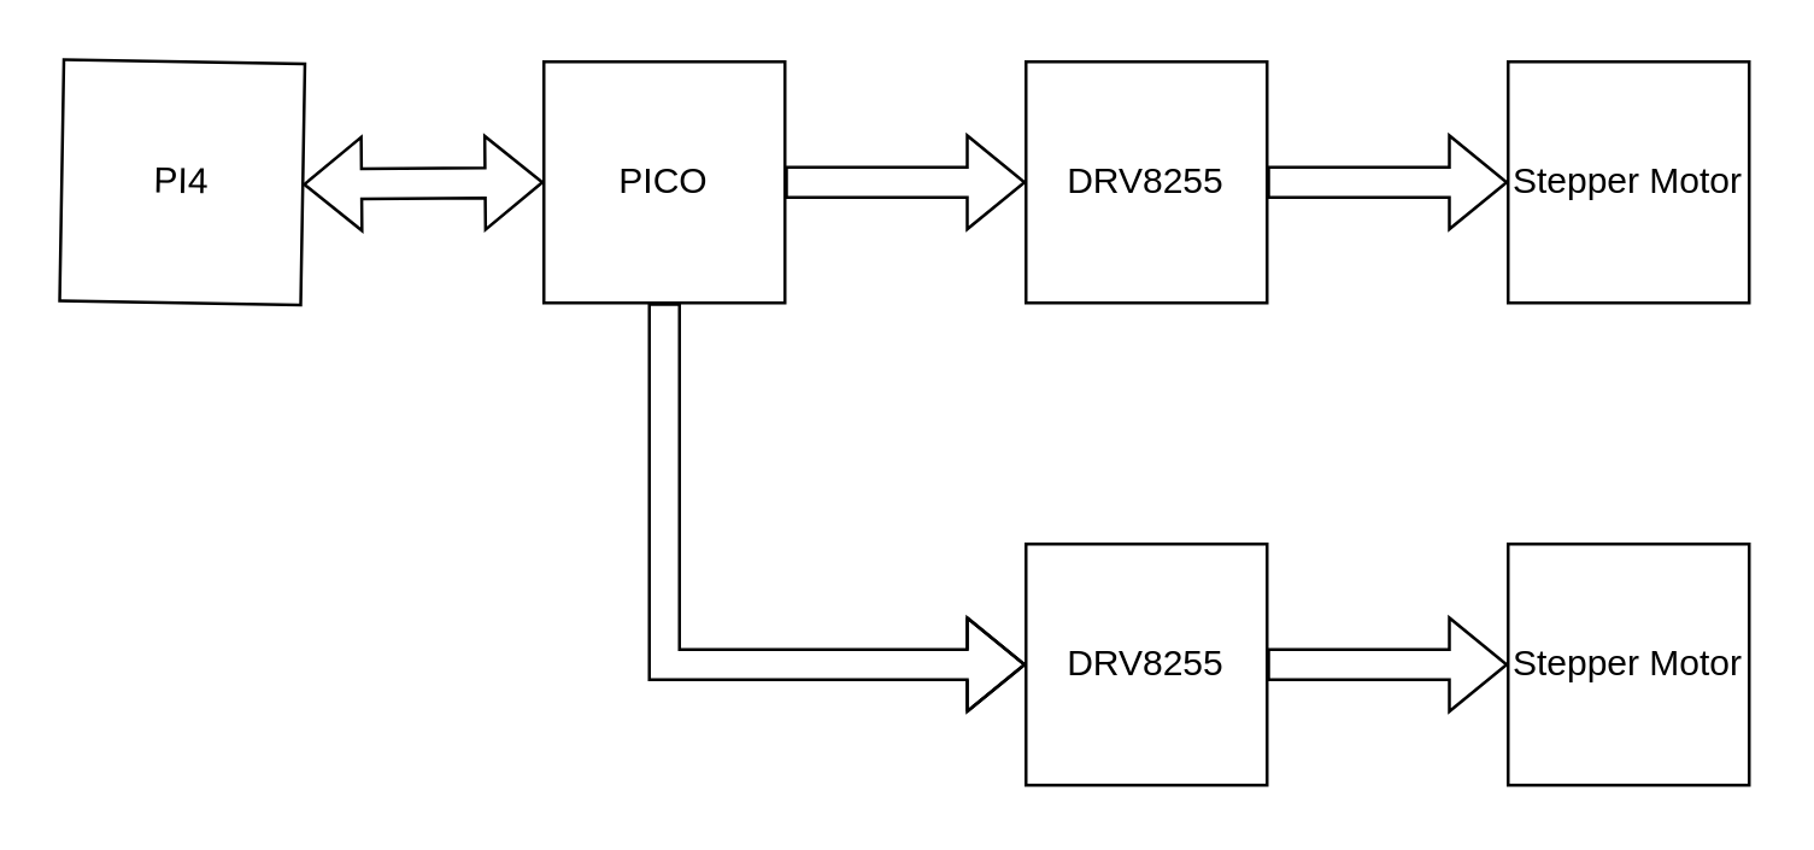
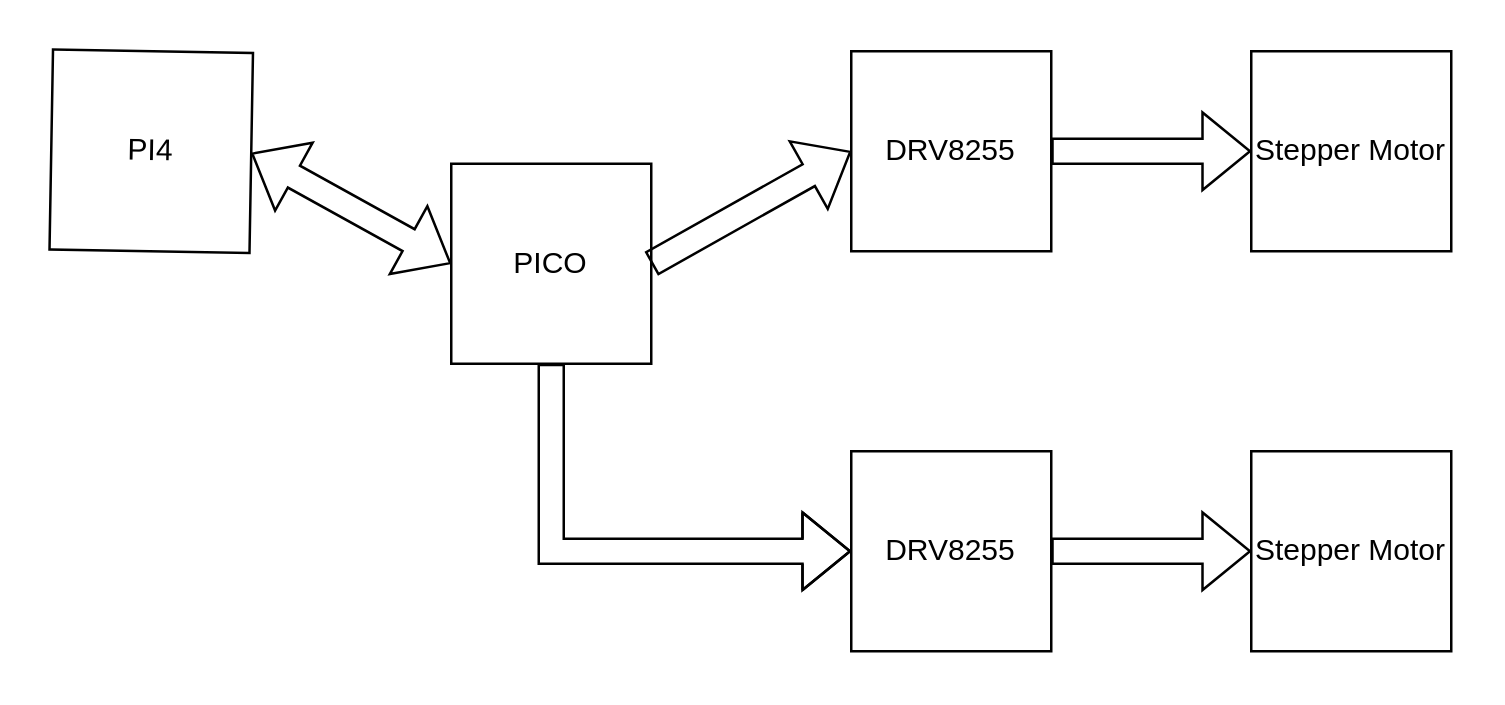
  <mxCell id="0" />
  <mxCell id="1" parent="0" />
  <mxCell id="2" value="PI4" style="whiteSpace=wrap;html=1;aspect=fixed;rotation=1;" vertex="1" parent="1"><mxGeometry x="20" y="20" width="80" height="80" as="geometry" /></mxCell>
- <mxCell id="3" value="PICO" style="whiteSpace=wrap;html=1;aspect=fixed;" vertex="1" parent="1"><mxGeometry x="180" y="20" width="80" height="80" as="geometry" /></mxCell>
+ <mxCell id="3" value="PICO" style="whiteSpace=wrap;html=1;aspect=fixed;" vertex="1" parent="1"><mxGeometry x="180" y="65" width="80" height="80" as="geometry" /></mxCell>
  <mxCell id="4" value="DRV8255" style="whiteSpace=wrap;html=1;aspect=fixed;" vertex="1" parent="1"><mxGeometry x="340" y="180" width="80" height="80" as="geometry" /></mxCell>
  <mxCell id="5" value="Stepper Motor" style="whiteSpace=wrap;html=1;aspect=fixed;" vertex="1" parent="1"><mxGeometry x="500" y="20" width="80" height="80" as="geometry" /></mxCell>
  <mxCell id="6" value="DRV8255" style="whiteSpace=wrap;html=1;aspect=fixed;" vertex="1" parent="1"><mxGeometry x="340" y="20" width="80" height="80" as="geometry" /></mxCell>
  <mxCell id="7" value="Stepper Motor" style="whiteSpace=wrap;html=1;aspect=fixed;" vertex="1" parent="1"><mxGeometry x="500" y="180" width="80" height="80" as="geometry" /></mxCell>
  <mxCell id="8" value="" style="shape=flexArrow;endArrow=classic;startArrow=classic;html=1;rounded=0;exitX=1;exitY=0.5;exitDx=0;exitDy=0;entryX=0;entryY=0.5;entryDx=0;entryDy=0;" edge="1" parent="1" source="2" target="3"><mxGeometry width="100" height="100" relative="1" as="geometry"><mxPoint x="310" y="410" as="sourcePoint" /><mxPoint x="410" y="310" as="targetPoint" /></mxGeometry></mxCell>
  <mxCell id="9" value="" style="shape=flexArrow;endArrow=classic;html=1;rounded=0;entryX=0;entryY=0.5;entryDx=0;entryDy=0;exitX=1;exitY=0.5;exitDx=0;exitDy=0;" edge="1" parent="1" source="3" target="6"><mxGeometry width="50" height="50" relative="1" as="geometry"><mxPoint x="340" y="380" as="sourcePoint" /><mxPoint x="390" y="330" as="targetPoint" /></mxGeometry></mxCell>
  <mxCell id="10" value="" style="shape=flexArrow;endArrow=classic;html=1;rounded=0;" edge="1" parent="1" source="3" target="4"><mxGeometry width="50" height="50" relative="1" as="geometry"><mxPoint x="340" y="380" as="sourcePoint" /><mxPoint x="390" y="330" as="targetPoint" /><Array as="points"><mxPoint x="220" y="220" /></Array></mxGeometry></mxCell>
  <mxCell id="11" value="" style="shape=flexArrow;endArrow=classic;html=1;rounded=0;exitX=1;exitY=0.5;exitDx=0;exitDy=0;" edge="1" parent="1" source="6" target="5"><mxGeometry width="50" height="50" relative="1" as="geometry"><mxPoint x="340" y="380" as="sourcePoint" /><mxPoint x="390" y="330" as="targetPoint" /></mxGeometry></mxCell>
  <mxCell id="12" value="" style="shape=flexArrow;endArrow=classic;html=1;rounded=0;exitX=1;exitY=0.5;exitDx=0;exitDy=0;entryX=0;entryY=0.5;entryDx=0;entryDy=0;" edge="1" parent="1" source="4" target="7"><mxGeometry width="50" height="50" relative="1" as="geometry"><mxPoint x="340" y="380" as="sourcePoint" /><mxPoint x="390" y="330" as="targetPoint" /></mxGeometry></mxCell>
